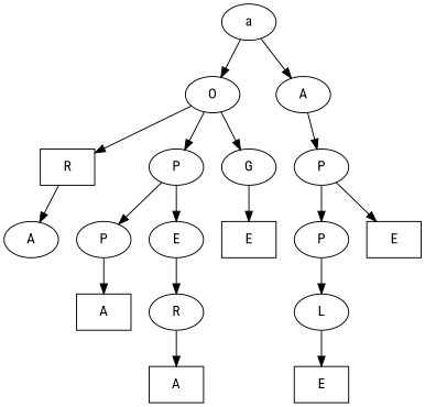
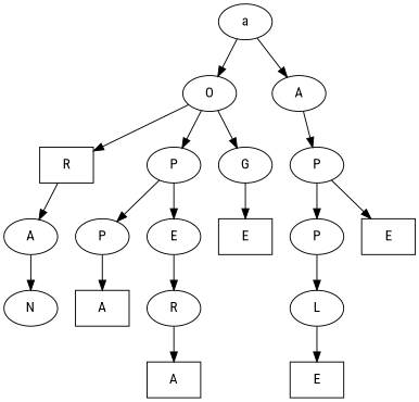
  digraph {
    fontname="Roboto Condensed"
    node [fontname="Roboto Condensed"]
    edge [fontname="Roboto Condensed"]
    n1 [label=O]
    n2 [label=R shape=box]
    n3 [label=P]
    n4 [label=G]
    a
    n6 [label=A]
    n7 [label=P]
    n8 [label=A]
    n9 [label=P]
    n10 [label=E]
+   n11 [label=N]
    n12 [label=E shape=box]
    n13 [label=A shape=box]
    n14 [label=R]
    n15 [label=A shape=box]
    n16 [label=P]
    n17 [label=E shape=box]
    n18 [label=L]
    n19 [label=E shape=box]
    n1 -> n2
    n1 -> n3
    n1 -> n4
    n2 -> n8
    n3 -> n9
    n3 -> n10
    n4 -> n12
    a -> n1
    a -> n6
    n6 -> n7
    n7 -> n16
    n7 -> n17
+   n8 -> n11
    n9 -> n13
    n10 -> n14
    n14 -> n15
    n16 -> n18
    n18 -> n19
  }
